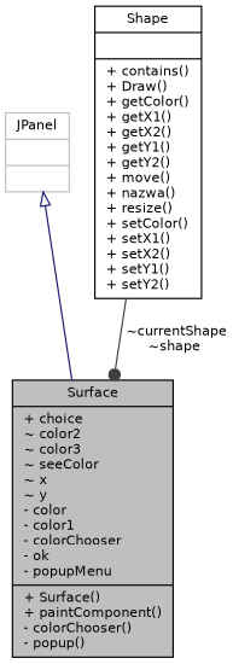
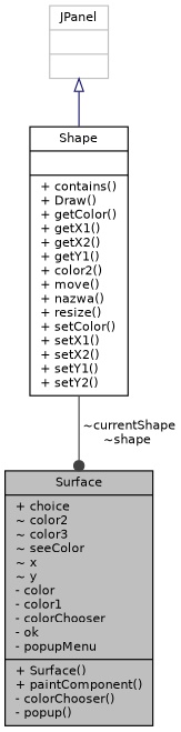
  digraph {
    node [color=black fillcolor=white fontname=Helvetica fontsize=10 shape=record style=filled]
    edge [fontname=Helvetica fontsize=10 labelfontname=Helvetica labelfontsize=10 style=solid]
    n1 [fillcolor=grey75 fontcolor=black height=0.2 label="{Surface\n|+ choice\l~ color2\l~ color3\l~ seeColor\l~ x\l~ y\l- color\l- color1\l- colorChooser\l- ok\l- popupMenu\l|+ Surface()\l+ paintComponent()\l- colorChooser()\l- popup()\l}" width=0.4]
    n2 [color=grey75 height=0.2 label="{JPanel\n||}" width=0.4]
-   n3 [height=0.2 label="{Shape\n||+ contains()\l+ Draw()\l+ getColor()\l+ getX1()\l+ getX2()\l+ getY1()\l+ getY2()\l+ move()\l+ nazwa()\l+ resize()\l+ setColor()\l+ setX1()\l+ setX2()\l+ setY1()\l+ setY2()\l}" width=0.4]
-   n2 -> n1 [arrowtail=onormal color=midnightblue dir=back]
+   n3 [height=0.2 label="{Shape\n||+ contains()\l+ Draw()\l+ getColor()\l+ getX1()\l+ getX2()\l+ getY1()\l+ color2()\l+ move()\l+ nazwa()\l+ resize()\l+ setColor()\l+ setX1()\l+ setX2()\l+ setY1()\l+ setY2()\l}" width=0.4]
+   n2 -> n3 [arrowtail=onormal color=midnightblue dir=back]
    n3 -> n1 [arrowhead=dot color=grey25 label=" ~currentShape\n~shape"]
  }
